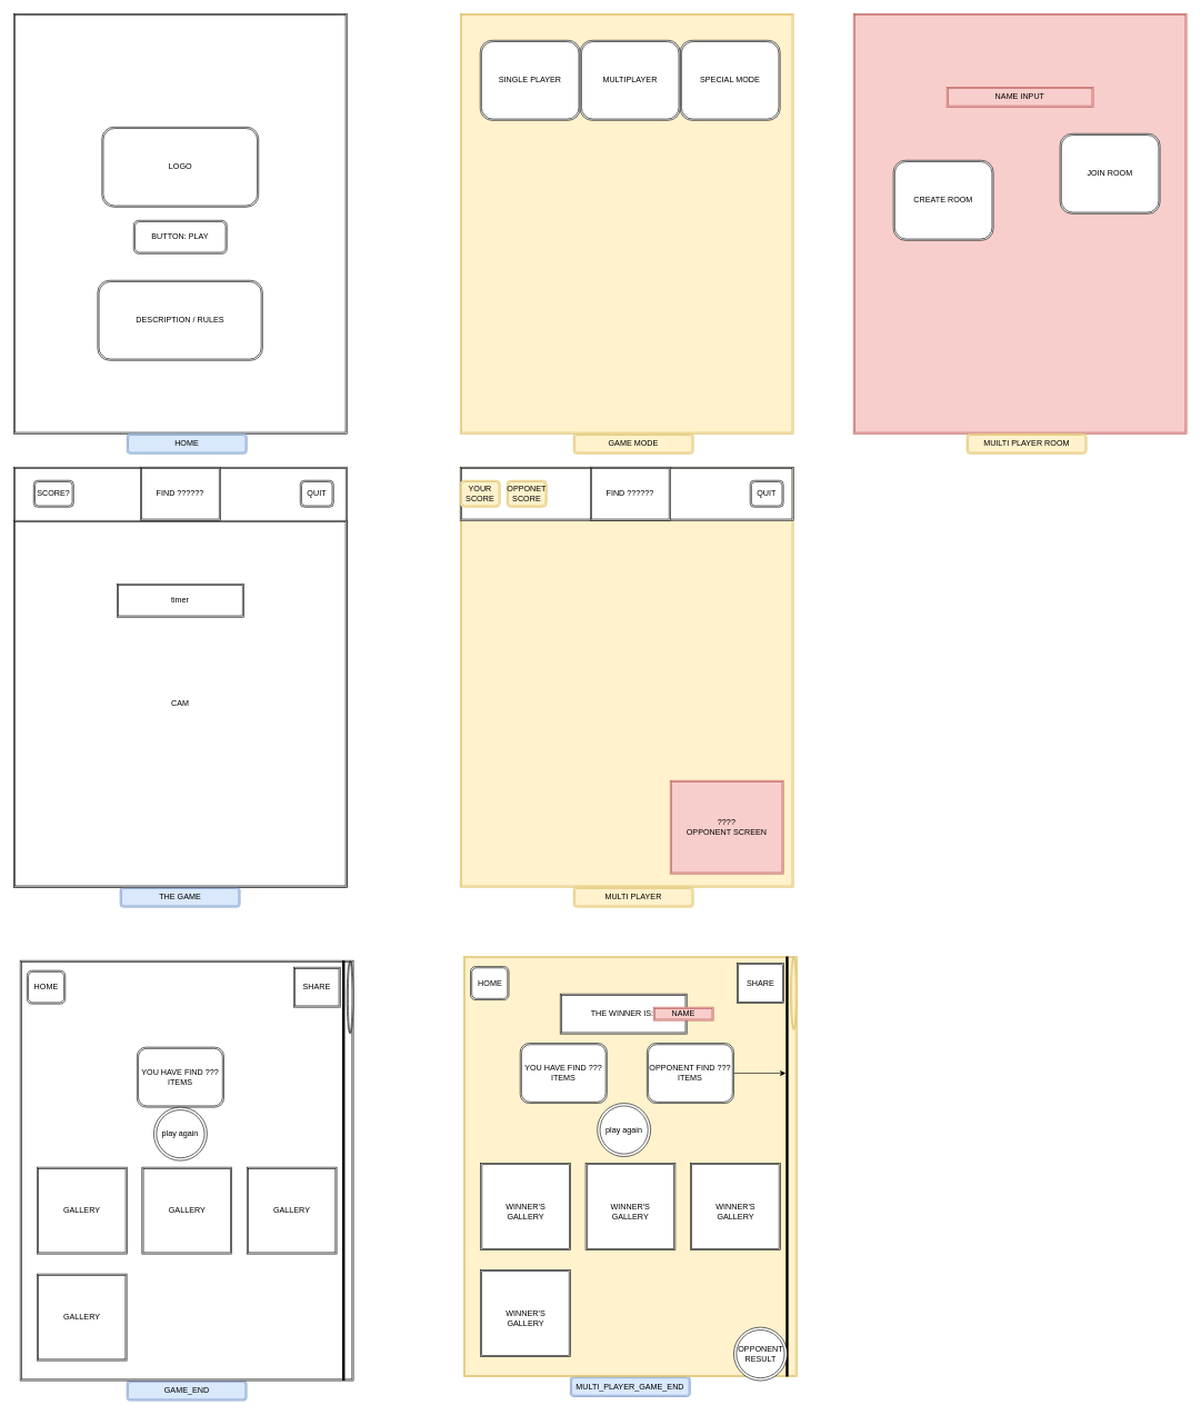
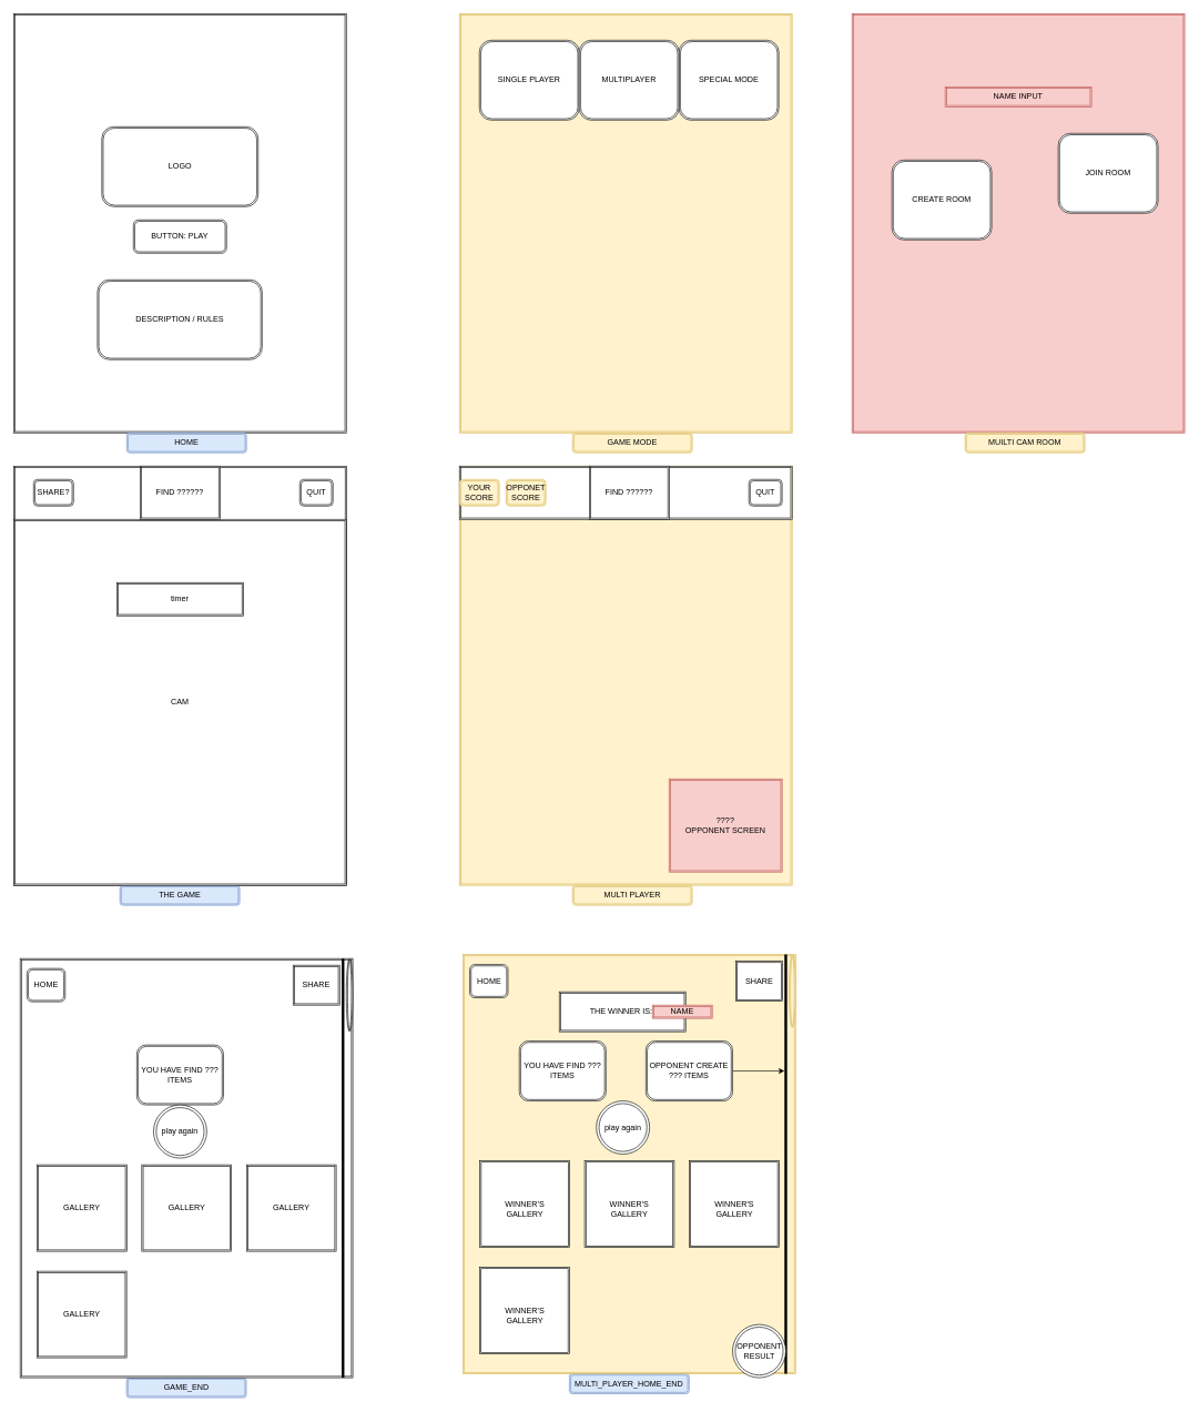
  <mxCell id="0" />
  <mxCell id="1" parent="0" />
  <mxCell id="2" value="" style="shape=ext;double=1;rounded=0;whiteSpace=wrap;html=1;" vertex="1" parent="1"><mxGeometry x="20" y="20" width="500" height="630" as="geometry" /></mxCell>
  <mxCell id="3" value="LOGO" style="shape=ext;double=1;rounded=1;whiteSpace=wrap;html=1;" vertex="1" parent="1"><mxGeometry x="152.5" y="190" width="235" height="120" as="geometry" /></mxCell>
  <mxCell id="4" value="BUTTON: PLAY" style="shape=ext;double=1;rounded=1;whiteSpace=wrap;html=1;" vertex="1" parent="1"><mxGeometry x="200" y="330" width="140" height="50" as="geometry" /></mxCell>
  <mxCell id="5" value="DESCRIPTION / RULES" style="shape=ext;double=1;rounded=1;whiteSpace=wrap;html=1;" vertex="1" parent="1"><mxGeometry x="146" y="420" width="247.5" height="120" as="geometry" /></mxCell>
  <mxCell id="6" value="" style="shape=ext;double=1;rounded=0;whiteSpace=wrap;html=1;" vertex="1" parent="1"><mxGeometry x="20.25" y="700" width="500" height="630" as="geometry" /></mxCell>
  <mxCell id="7" value="HOME" style="shape=ext;double=1;rounded=1;whiteSpace=wrap;html=1;fillColor=#dae8fc;strokeColor=#6c8ebf;" vertex="1" parent="1"><mxGeometry x="190" y="650" width="180" height="30" as="geometry" /></mxCell>
  <mxCell id="8" value="THE GAME" style="shape=ext;double=1;rounded=1;whiteSpace=wrap;html=1;fillColor=#dae8fc;strokeColor=#6c8ebf;" vertex="1" parent="1"><mxGeometry x="179.75" y="1330" width="180" height="30" as="geometry" /></mxCell>
  <mxCell id="9" value="CAM" style="shape=ext;double=1;rounded=0;whiteSpace=wrap;html=1;" vertex="1" parent="1"><mxGeometry x="20" y="780" width="500" height="550" as="geometry" /></mxCell>
  <mxCell id="10" value="" style="shape=ext;double=1;rounded=0;whiteSpace=wrap;html=1;fillColor=#fff2cc;strokeColor=#d6b656;" vertex="1" parent="1"><mxGeometry x="690" y="20" width="500" height="630" as="geometry" /></mxCell>
  <mxCell id="11" value="GAME MODE" style="shape=ext;double=1;rounded=1;whiteSpace=wrap;html=1;fillColor=#fff2cc;strokeColor=#d6b656;" vertex="1" parent="1"><mxGeometry x="860" y="650" width="180" height="30" as="geometry" /></mxCell>
  <mxCell id="12" value="SPECIAL MODE" style="shape=ext;double=1;rounded=1;whiteSpace=wrap;html=1;" vertex="1" parent="1"><mxGeometry x="1020" y="60" width="150" height="120" as="geometry" /></mxCell>
  <mxCell id="13" value="SINGLE PLAYER" style="shape=ext;double=1;rounded=1;whiteSpace=wrap;html=1;" vertex="1" parent="1"><mxGeometry x="720" y="60" width="150" height="120" as="geometry" /></mxCell>
  <mxCell id="14" value="MULTIPLAYER" style="shape=ext;double=1;rounded=1;whiteSpace=wrap;html=1;" vertex="1" parent="1"><mxGeometry x="870" y="60" width="150" height="120" as="geometry" /></mxCell>
  <mxCell id="15" value="timer" style="shape=ext;double=1;rounded=0;whiteSpace=wrap;html=1;" vertex="1" parent="1"><mxGeometry x="175.25" y="875" width="190" height="50" as="geometry" /></mxCell>
  <mxCell id="16" value="QUIT" style="shape=ext;double=1;rounded=1;whiteSpace=wrap;html=1;" vertex="1" parent="1"><mxGeometry x="450" y="720" width="50" height="40" as="geometry" /></mxCell>
  <mxCell id="17" value="FIND ??????" style="shape=ext;double=1;rounded=0;whiteSpace=wrap;html=1;" vertex="1" parent="1"><mxGeometry x="210.25" y="700" width="120" height="80" as="geometry" /></mxCell>
- <mxCell id="18" value="SCORE?" style="shape=ext;double=1;rounded=1;whiteSpace=wrap;html=1;" vertex="1" parent="1"><mxGeometry x="50" y="720" width="60" height="40" as="geometry" /></mxCell>
+ <mxCell id="18" value="SHARE?" style="shape=ext;double=1;rounded=1;whiteSpace=wrap;html=1;" vertex="1" parent="1"><mxGeometry x="50" y="720" width="60" height="40" as="geometry" /></mxCell>
  <mxCell id="19" value="" style="shape=ext;double=1;rounded=0;whiteSpace=wrap;html=1;fillColor=#fff2cc;strokeColor=#d6b656;" vertex="1" parent="1"><mxGeometry x="690" y="700" width="500" height="630" as="geometry" /></mxCell>
  <mxCell id="20" value="MULTI PLAYER" style="shape=ext;double=1;rounded=1;whiteSpace=wrap;html=1;fillColor=#fff2cc;strokeColor=#d6b656;" vertex="1" parent="1"><mxGeometry x="860" y="1330" width="180" height="30" as="geometry" /></mxCell>
  <mxCell id="21" value="" style="shape=ext;double=1;rounded=0;whiteSpace=wrap;html=1;" vertex="1" parent="1"><mxGeometry x="690" y="700" width="500" height="80" as="geometry" /></mxCell>
  <mxCell id="22" value="QUIT" style="shape=ext;double=1;rounded=1;whiteSpace=wrap;html=1;" vertex="1" parent="1"><mxGeometry x="1125" y="720" width="50" height="40" as="geometry" /></mxCell>
  <mxCell id="23" value="FIND ??????" style="shape=ext;double=1;rounded=0;whiteSpace=wrap;html=1;" vertex="1" parent="1"><mxGeometry x="885.25" y="700" width="120" height="80" as="geometry" /></mxCell>
  <mxCell id="24" value="YOUR&lt;br&gt;SCORE" style="shape=ext;double=1;rounded=1;whiteSpace=wrap;html=1;fillColor=#fff2cc;strokeColor=#d6b656;" vertex="1" parent="1"><mxGeometry x="690" y="720" width="60" height="40" as="geometry" /></mxCell>
  <mxCell id="25" value="OPPONET&lt;br&gt;SCORE" style="shape=ext;double=1;rounded=1;whiteSpace=wrap;html=1;fillColor=#fff2cc;strokeColor=#d6b656;" vertex="1" parent="1"><mxGeometry x="760" y="720" width="60" height="40" as="geometry" /></mxCell>
  <mxCell id="26" value="????&lt;br&gt;OPPONENT SCREEN" style="shape=ext;double=1;rounded=0;whiteSpace=wrap;html=1;fillColor=#f8cecc;strokeColor=#b85450;" vertex="1" parent="1"><mxGeometry x="1005" y="1170" width="170" height="140" as="geometry" /></mxCell>
  <mxCell id="27" value="GAME_END" style="shape=ext;double=1;rounded=1;whiteSpace=wrap;html=1;fillColor=#dae8fc;strokeColor=#6c8ebf;" vertex="1" parent="1"><mxGeometry x="189.75" y="2070" width="180" height="30" as="geometry" /></mxCell>
  <mxCell id="28" value="" style="shape=ext;double=1;rounded=0;whiteSpace=wrap;html=1;" vertex="1" parent="1"><mxGeometry x="29.75" y="1440" width="500" height="630" as="geometry" /></mxCell>
  <mxCell id="29" value="GALLERY" style="shape=ext;double=1;rounded=0;whiteSpace=wrap;html=1;" vertex="1" parent="1"><mxGeometry x="55.25" y="1750" width="134.75" height="130" as="geometry" /></mxCell>
  <mxCell id="30" value="YOU HAVE FIND ??? ITEMS" style="shape=ext;double=1;rounded=1;whiteSpace=wrap;html=1;" vertex="1" parent="1"><mxGeometry x="205.13" y="1570" width="130.25" height="90" as="geometry" /></mxCell>
  <mxCell id="31" value="&lt;span&gt;GALLERY&lt;/span&gt;" style="shape=ext;double=1;rounded=0;whiteSpace=wrap;html=1;" vertex="1" parent="1"><mxGeometry x="212.62" y="1750" width="134.75" height="130" as="geometry" /></mxCell>
  <mxCell id="32" value="&lt;span&gt;GALLERY&lt;/span&gt;" style="shape=ext;double=1;rounded=0;whiteSpace=wrap;html=1;" vertex="1" parent="1"><mxGeometry x="370" y="1750" width="134.75" height="130" as="geometry" /></mxCell>
  <mxCell id="33" value="&lt;span&gt;GALLERY&lt;/span&gt;" style="shape=ext;double=1;rounded=0;whiteSpace=wrap;html=1;" vertex="1" parent="1"><mxGeometry x="55" y="1910" width="134.75" height="130" as="geometry" /></mxCell>
  <mxCell id="34" value="" style="line;strokeWidth=4;direction=south;html=1;perimeter=backbonePerimeter;points=[];outlineConnect=0;" vertex="1" parent="1"><mxGeometry x="510" y="1440" width="10" height="630" as="geometry" /></mxCell>
  <mxCell id="35" value="" style="ellipse;shape=doubleEllipse;whiteSpace=wrap;html=1;" vertex="1" parent="1"><mxGeometry x="520" y="1440" width="9.75" height="110" as="geometry" /></mxCell>
  <mxCell id="36" value="SHARE" style="shape=ext;double=1;rounded=0;whiteSpace=wrap;html=1;" vertex="1" parent="1"><mxGeometry x="440" y="1450" width="70" height="60" as="geometry" /></mxCell>
  <mxCell id="37" value="HOME" style="shape=ext;double=1;rounded=1;whiteSpace=wrap;html=1;" vertex="1" parent="1"><mxGeometry x="40" y="1455" width="57.5" height="50" as="geometry" /></mxCell>
  <mxCell id="38" value="play again" style="ellipse;shape=doubleEllipse;whiteSpace=wrap;html=1;aspect=fixed;" vertex="1" parent="1"><mxGeometry x="230.26" y="1660" width="80" height="80" as="geometry" /></mxCell>
- <mxCell id="39" value="MULTI_PLAYER_GAME_END" style="shape=ext;double=1;rounded=1;whiteSpace=wrap;html=1;fillColor=#dae8fc;strokeColor=#6c8ebf;" vertex="1" parent="1"><mxGeometry x="855.25" y="2064" width="180" height="30" as="geometry" /></mxCell>
+ <mxCell id="39" value="MULTI_PLAYER_HOME_END" style="shape=ext;double=1;rounded=1;whiteSpace=wrap;html=1;fillColor=#dae8fc;strokeColor=#6c8ebf;" vertex="1" parent="1"><mxGeometry x="855.25" y="2064" width="180" height="30" as="geometry" /></mxCell>
  <mxCell id="40" value="" style="shape=ext;double=1;rounded=0;whiteSpace=wrap;html=1;fillColor=#fff2cc;strokeColor=#d6b656;" vertex="1" parent="1"><mxGeometry x="695.25" y="1434" width="500" height="630" as="geometry" /></mxCell>
  <mxCell id="41" value="&lt;br&gt;WINNER'S&lt;br&gt;GALLERY" style="shape=ext;double=1;rounded=0;whiteSpace=wrap;html=1;" vertex="1" parent="1"><mxGeometry x="720.75" y="1744" width="134.75" height="130" as="geometry" /></mxCell>
  <mxCell id="42" value="YOU HAVE FIND ??? ITEMS" style="shape=ext;double=1;rounded=1;whiteSpace=wrap;html=1;" vertex="1" parent="1"><mxGeometry x="780" y="1564" width="130.25" height="90" as="geometry" /></mxCell>
  <mxCell id="43" value="&lt;br&gt;WINNER'S&lt;br&gt;GALLERY" style="shape=ext;double=1;rounded=0;whiteSpace=wrap;html=1;" vertex="1" parent="1"><mxGeometry x="878.12" y="1744" width="134.75" height="130" as="geometry" /></mxCell>
  <mxCell id="44" value="&lt;br&gt;WINNER'S&lt;br&gt;GALLERY" style="shape=ext;double=1;rounded=0;whiteSpace=wrap;html=1;" vertex="1" parent="1"><mxGeometry x="1035.5" y="1744" width="134.75" height="130" as="geometry" /></mxCell>
  <mxCell id="45" value="&lt;br&gt;WINNER'S&lt;br&gt;GALLERY" style="shape=ext;double=1;rounded=0;whiteSpace=wrap;html=1;" vertex="1" parent="1"><mxGeometry x="720.5" y="1904" width="134.75" height="130" as="geometry" /></mxCell>
  <mxCell id="46" value="" style="line;strokeWidth=4;direction=south;html=1;perimeter=backbonePerimeter;points=[];outlineConnect=0;" vertex="1" parent="1"><mxGeometry x="1175.5" y="1434" width="10" height="630" as="geometry" /></mxCell>
  <mxCell id="47" value="" style="ellipse;shape=doubleEllipse;whiteSpace=wrap;html=1;fillColor=#fff2cc;strokeColor=#d6b656;" vertex="1" parent="1"><mxGeometry x="1185.5" y="1434" width="9.75" height="110" as="geometry" /></mxCell>
  <mxCell id="48" value="SHARE" style="shape=ext;double=1;rounded=0;whiteSpace=wrap;html=1;" vertex="1" parent="1"><mxGeometry x="1105.5" y="1444" width="70" height="60" as="geometry" /></mxCell>
  <mxCell id="49" value="HOME" style="shape=ext;double=1;rounded=1;whiteSpace=wrap;html=1;" vertex="1" parent="1"><mxGeometry x="705.5" y="1449" width="57.5" height="50" as="geometry" /></mxCell>
  <mxCell id="50" value="play again" style="ellipse;shape=doubleEllipse;whiteSpace=wrap;html=1;aspect=fixed;" vertex="1" parent="1"><mxGeometry x="895.76" y="1654" width="80" height="80" as="geometry" /></mxCell>
  <mxCell id="51" value="OPPONENT&lt;br&gt;RESULT" style="ellipse;shape=doubleEllipse;whiteSpace=wrap;html=1;aspect=fixed;" vertex="1" parent="1"><mxGeometry x="1100.5" y="1990" width="80" height="80" as="geometry" /></mxCell>
  <mxCell id="52" value="" style="edgeStyle=none;html=1;" edge="1" parent="1" source="53" target="46"><mxGeometry relative="1" as="geometry" /></mxCell>
- <mxCell id="53" value="OPPONENT FIND ??? ITEMS" style="shape=ext;double=1;rounded=1;whiteSpace=wrap;html=1;" vertex="1" parent="1"><mxGeometry x="970.25" y="1564" width="130.25" height="90" as="geometry" /></mxCell>
+ <mxCell id="53" value="OPPONENT CREATE ??? ITEMS" style="shape=ext;double=1;rounded=1;whiteSpace=wrap;html=1;" vertex="1" parent="1"><mxGeometry x="970.25" y="1564" width="130.25" height="90" as="geometry" /></mxCell>
  <mxCell id="54" value="" style="shape=ext;double=1;rounded=0;whiteSpace=wrap;html=1;fillColor=#f8cecc;strokeColor=#b85450;" vertex="1" parent="1"><mxGeometry x="1280" y="20" width="500" height="630" as="geometry" /></mxCell>
- <mxCell id="55" value="MUILTI PLAYER ROOM" style="shape=ext;double=1;rounded=1;whiteSpace=wrap;html=1;fillColor=#fff2cc;strokeColor=#d6b656;" vertex="1" parent="1"><mxGeometry x="1450" y="650" width="180" height="30" as="geometry" /></mxCell>
+ <mxCell id="55" value="MUILTI CAM ROOM" style="shape=ext;double=1;rounded=1;whiteSpace=wrap;html=1;fillColor=#fff2cc;strokeColor=#d6b656;" vertex="1" parent="1"><mxGeometry x="1450" y="650" width="180" height="30" as="geometry" /></mxCell>
  <mxCell id="56" value="CREATE ROOM" style="shape=ext;double=1;rounded=1;whiteSpace=wrap;html=1;" vertex="1" parent="1"><mxGeometry x="1340" y="240" width="150" height="120" as="geometry" /></mxCell>
  <mxCell id="57" value="JOIN ROOM" style="shape=ext;double=1;rounded=1;whiteSpace=wrap;html=1;" vertex="1" parent="1"><mxGeometry x="1590" y="200" width="150" height="120" as="geometry" /></mxCell>
  <mxCell id="58" value="THE WINNER IS:&amp;nbsp;" style="shape=ext;double=1;rounded=0;whiteSpace=wrap;html=1;" vertex="1" parent="1"><mxGeometry x="840" y="1490" width="190" height="60" as="geometry" /></mxCell>
  <mxCell id="59" value="NAME INPUT" style="shape=ext;double=1;rounded=0;whiteSpace=wrap;html=1;fillColor=#f8cecc;strokeColor=#b85450;" vertex="1" parent="1"><mxGeometry x="1420" y="130" width="220" height="30" as="geometry" /></mxCell>
  <mxCell id="60" value="NAME" style="shape=ext;double=1;rounded=0;whiteSpace=wrap;html=1;fillColor=#f8cecc;strokeColor=#b85450;" vertex="1" parent="1"><mxGeometry x="980" y="1510" width="90" height="20" as="geometry" /></mxCell>
